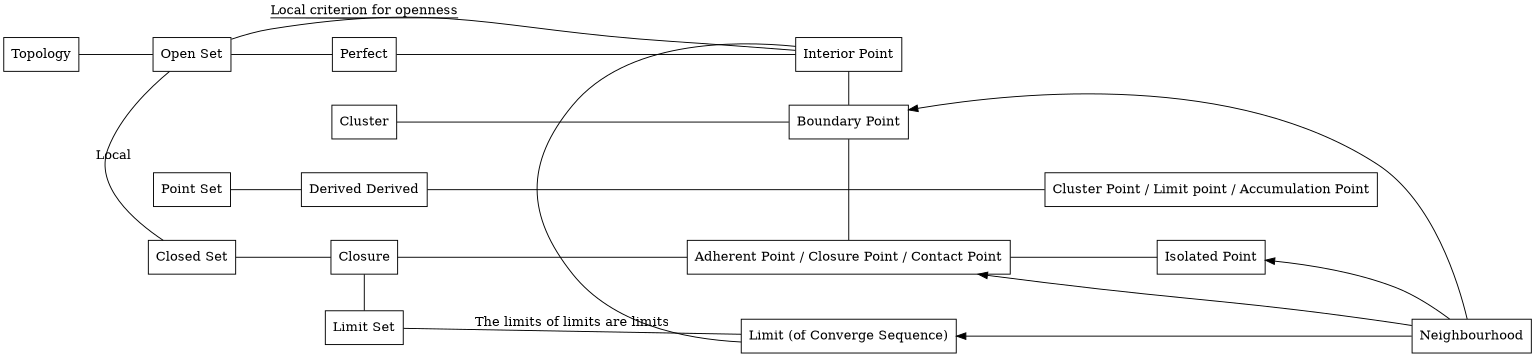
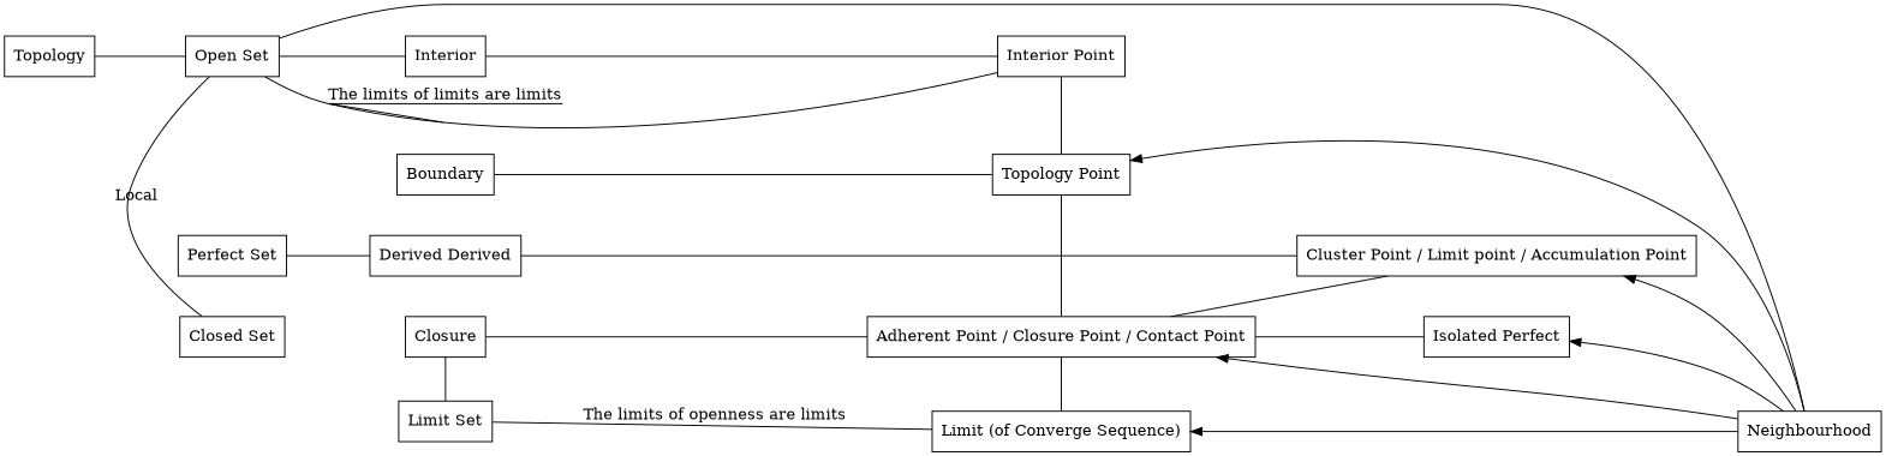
  graph {
    rankdir=LR
    node [shape=box]
    n1 [label="Open Set"]
-   n2 [label="Point Set"]
+   n2 [label="Perfect Set"]
    n3 [label="Closed Set"]
    n4 [label="Cluster Point / Limit point / Accumulation Point"]
-   n5 [label="Isolated Point"]
+   n5 [label="Isolated Perfect"]
    n6 [label="Interior Point"]
-   n7 [label="Boundary Point"]
+   n7 [label="Topology Point"]
    n8 [label="Adherent Point / Closure Point / Contact Point"]
-   Interior [label=Perfect]
-   Boundary [label=Cluster]
+   Interior
+   Boundary
    n11 [label="Derived Derived"]
    Closure
    n13 [label="Limit (of Converge Sequence)"]
    n14 [label="Limit Set"]
    Neighbourhood
    Topology
    subgraph sub_1 {
      rank=same
      n1
      n2
      n3
    }
    subgraph sub_2 {
      n1
      n3
    }
    subgraph sub_3 {
      rank=same
      n4
      n5
    }
    subgraph sub_4 {
      rank=same
      n6
      n7
      n8
    }
    subgraph sub_5 {
      rank=same
      Interior
      Boundary
      n11
      Closure
    }
    subgraph sub_6 {
      rank=same
      n8
      n13
    }
    subgraph sub_7 {
      rank=same
      Closure
      n14
    }
    n1 -- n2 [style=invis]
    n1 -- n3 [label=Local]
-   n1 -- n6 [decorate=true label="Local criterion for openness"]
+   n1 -- n6 [decorate=true label="The limits of limits are limits"]
    n1 -- Interior [weight=100]
+   n1 -- Neighbourhood
    n2 -- n3 [style=invis]
    n2 -- n11 [weight=100]
-   n3 -- Closure [weight=100]
    n4 -- n5 [style=invis]
+   n4 -- Neighbourhood [dir=back]
    n5 -- Neighbourhood [dir=back]
    n6 -- n7
    n7 -- n8
    n7 -- Neighbourhood [dir=back]
+   n8 -- n4 [weight=100]
    n8 -- n5 [weight=100]
-   n6 -- n13
+   n8 -- n13
    n8 -- Neighbourhood [dir=back]
    Interior -- n6 [weight=100]
    Interior -- Boundary [style=invis]
    Boundary -- n7 [weight=100]
    Boundary -- n11 [style=invis]
    n11 -- n4 [weight=100]
    n11 -- Closure [style=invis]
    Closure -- n8 [weight=100]
    Closure -- n14
    n13 -- Neighbourhood [dir=back weight=100]
-   n14 -- n13 [label="The limits of limits are limits"]
+   n14 -- n13 [label="The limits of openness are limits"]
    Topology -- n1 [weight=100]
  }
